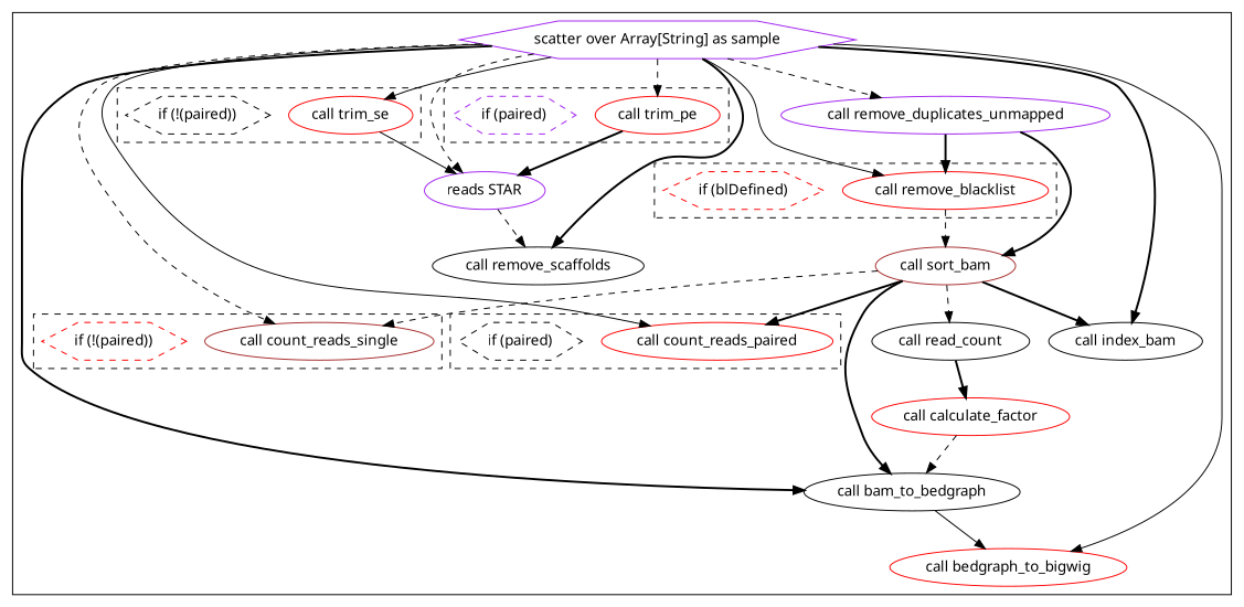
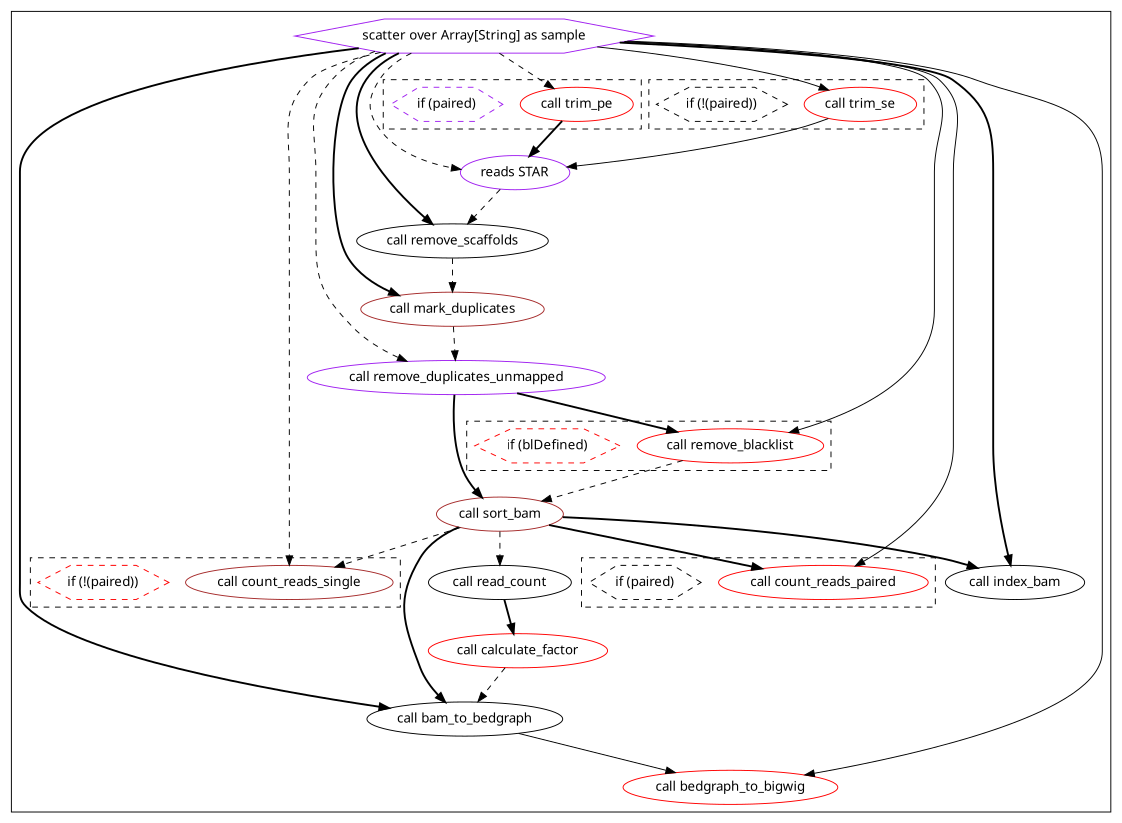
  digraph {
    compound=true
    fontname="Noto Sans"
    node [color=red fontname="Noto Sans"]
    edge [fontname="Noto Sans" style=bold]
    n1 [label="call trim_pe"]
    n2 [color=purple label="if (paired)" shape=hexagon style=dashed]
    n3 [label="call trim_se"]
    n4 [color=black label="if (!(paired))" shape=hexagon style=dashed]
    n5 [label="call remove_blacklist"]
    n6 [label="if (blDefined)" shape=hexagon style=dashed]
    n7 [color=brown label="call count_reads_single"]
    n8 [label="if (!(paired))" shape=hexagon style=dashed]
    n9 [label="call count_reads_paired"]
    n10 [color=black label="if (paired)" shape=hexagon style=dashed]
    n11 [color=purple label="scatter over Array[String] as sample" shape=hexagon]
    n12 [color=purple label="call remove_duplicates_unmapped"]
    n13 [color=black label="call read_count"]
    n14 [label="call calculate_factor"]
    n15 [color=purple label="reads STAR"]
    n16 [label="call bedgraph_to_bigwig"]
    n17 [color=brown label="call sort_bam"]
    n18 [color=black label="call index_bam"]
    n19 [color=black label="call remove_scaffolds"]
+   n20 [color=brown label="call mark_duplicates"]
    n21 [color=black label="call bam_to_bedgraph"]
    subgraph cluster_1 {
      fillcolor=white
      style="filled,solid"
      n11
      n12
      n13
      n14
      n15
      n16
      n17
      n18
      n19
+     n20
      n21
      subgraph cluster_2 {
        fillcolor=white
        style="filled,dashed"
        n1
        n2
      }
      subgraph cluster_3 {
        fillcolor=white
        style="filled,dashed"
        n3
        n4
      }
      subgraph cluster_4 {
        fillcolor=white
        style="filled,dashed"
        n5
        n6
      }
      subgraph cluster_5 {
        fillcolor=white
        style="filled,dashed"
        n7
        n8
      }
      subgraph cluster_6 {
        fillcolor=white
        style="filled,dashed"
        n9
        n10
      }
    }
    n1 -> n15
    n3 -> n15 [style=solid]
    n5 -> n17 [style=dashed]
    n11 -> n1 [style=dashed]
    n11 -> n3 [style=solid]
    n11 -> n5 [style=solid]
    n11 -> n7 [style=dashed]
    n11 -> n9 [style=solid]
    n11 -> n12 [style=dashed]
    n11 -> n15 [style=dashed]
    n11 -> n16 [style=solid]
    n11 -> n18
    n11 -> n19
+   n11 -> n20
    n11 -> n21
    n12 -> n5
    n12 -> n17
    n13 -> n14
    n14 -> n21 [style=dashed]
    n15 -> n19 [style=dashed]
    n17 -> n7 [style=dashed]
    n17 -> n9
    n17 -> n13 [style=dashed]
    n17 -> n18
    n17 -> n21
+   n19 -> n20 [style=dashed]
+   n20 -> n12 [style=dashed]
    n21 -> n16 [style=solid]
  }
